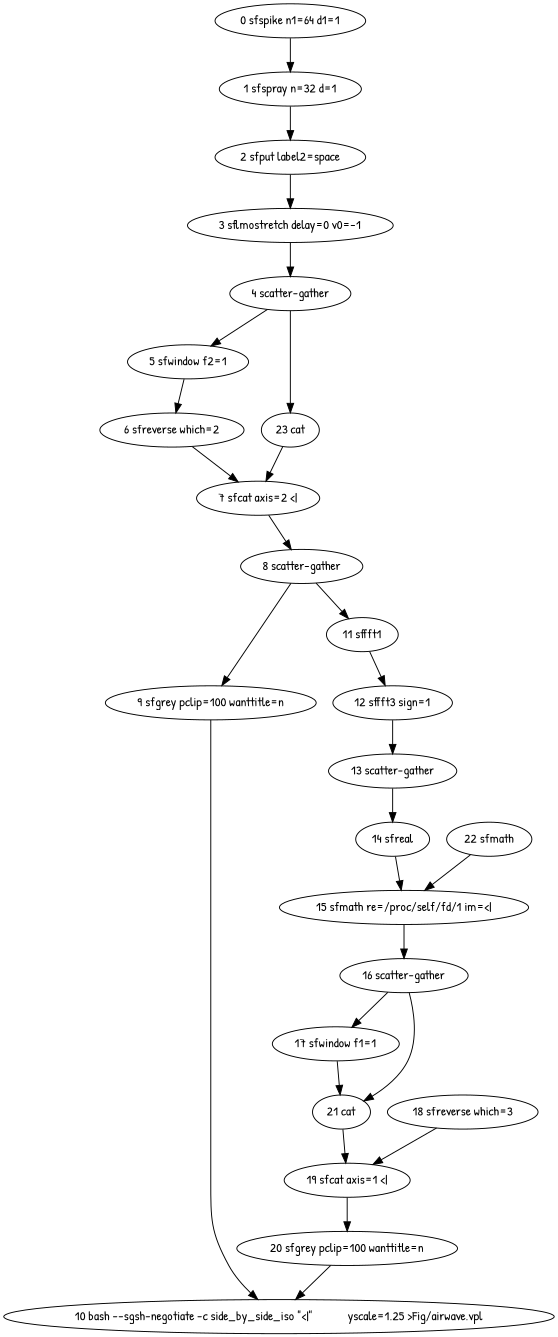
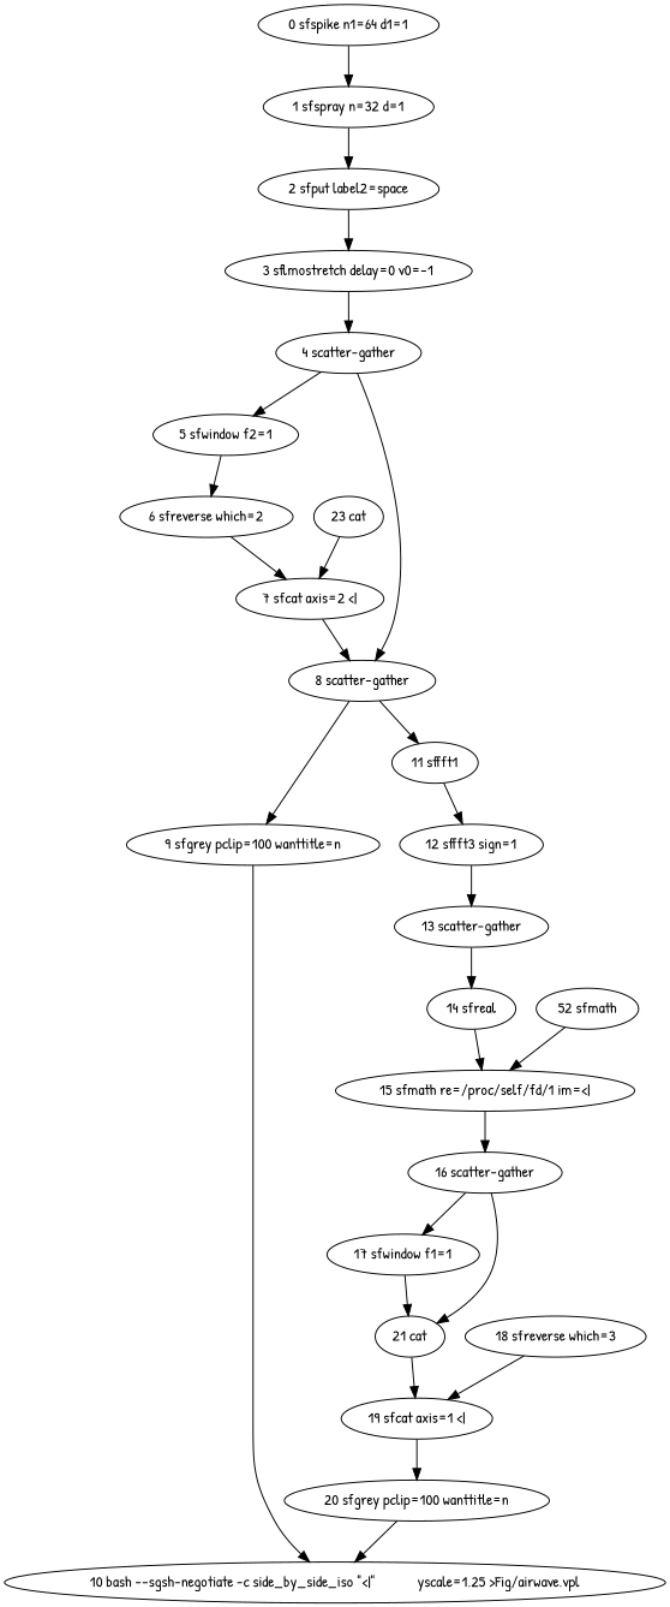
  digraph {
    fontname="Patrick Hand"
    node [fontname="Patrick Hand"]
    edge [fontname="Patrick Hand"]
    n1 [label="0 sfspike n1=64 d1=1"]
    n2 [label="1 sfspray n=32 d=1"]
    n3 [label="2 sfput label2=space"]
    n4 [label="3 sflmostretch delay=0 v0=-1"]
    n5 [label="4 scatter-gather"]
    n6 [label="5 sfwindow f2=1"]
    n7 [label="23 cat"]
    n8 [label="6 sfreverse which=2"]
    n9 [label="7 sfcat axis=2 <|"]
    n10 [label="8 scatter-gather"]
    n11 [label="9 sfgrey pclip=100 wanttitle=n"]
    n12 [label="11 sffft1"]
    n13 [label="10 bash --sgsh-negotiate -c side_by_side_iso \"<|\" 		yscale=1.25 >Fig/airwave.vpl"]
    n14 [label="12 sffft3 sign=1"]
    n15 [label="13 scatter-gather"]
    n16 [label="14 sfreal"]
    n17 [label="15 sfmath re=/proc/self/fd/1 im=<|"]
-   n18 [label="22 sfmath"]
+   n18 [label="52 sfmath"]
    n19 [label="16 scatter-gather"]
    n20 [label="17 sfwindow f1=1"]
    n21 [label="21 cat"]
    n22 [label="19 sfcat axis=1 <|"]
    n23 [label="18 sfreverse which=3"]
    n24 [label="20 sfgrey pclip=100 wanttitle=n"]
    n1 -> n2
    n2 -> n3
    n3 -> n4
    n4 -> n5
    n5 -> n6
-   n5 -> n7
+   n5 -> n10
    n6 -> n8
    n7 -> n9
    n8 -> n9
    n9 -> n10
    n10 -> n11
    n10 -> n12
    n11 -> n13
    n12 -> n14
    n14 -> n15
    n15 -> n16
    n16 -> n17
    n17 -> n19
    n18 -> n17
    n19 -> n20
    n19 -> n21
    n20 -> n21
    n21 -> n22
    n22 -> n24
    n23 -> n22
    n24 -> n13
  }
